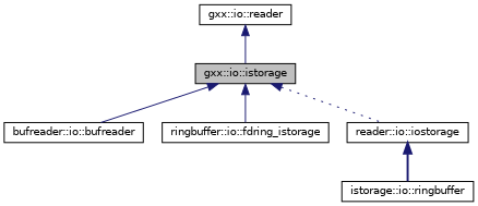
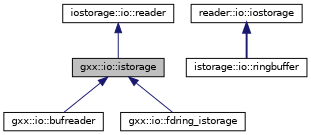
  digraph {
    node [color=black fillcolor=white fontname=Helvetica fontsize=10 shape=record style=filled]
    edge [color=midnightblue dir=back fontname=Helvetica fontsize=10 labelfontname=Helvetica labelfontsize=10 style=solid]
    n1 [fillcolor=grey75 fontcolor=black height=0.2 label="gxx::io::istorage" width=0.4]
-   n2 [height=0.2 label="bufreader::io::bufreader" width=0.4]
-   n3 [height=0.2 label="ringbuffer::io::fdring_istorage" width=0.4]
+   n2 [height=0.2 label="gxx::io::bufreader" width=0.4]
+   n3 [height=0.2 label="gxx::io::fdring_istorage" width=0.4]
    n4 [height=0.2 label="reader::io::iostorage" width=0.4]
    n5 [height=0.2 label="istorage::io::ringbuffer" width=0.4]
-   n6 [height=0.2 label="gxx::io::reader" width=0.4]
+   n6 [height=0.2 label="iostorage::io::reader" width=0.4]
    n1 -> n2
    n1 -> n3
-   n1 -> n4 [style=dotted]
    n4 -> n5 [style=bold]
    n6 -> n1
  }
